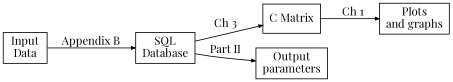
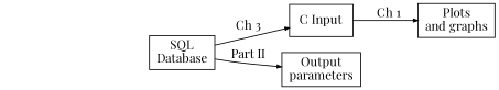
  digraph {
    fontname="Playfair Display"
    rankdir=LR
    node [fontname="Playfair Display" shape=box]
    edge [arrowsize=0.5 fontname="Playfair Display"]
-   "Input\nData"
    "SQL\nDatabase"
-   "C Matrix"
+   "C Matrix" [label="C Input"]
    "Output\nparameters"
    "Plots\nand graphs"
-   "Input\nData" -> "SQL\nDatabase" [label="Appendix B"]
    "SQL\nDatabase" -> "C Matrix" [label="Ch 3"]
    "SQL\nDatabase" -> "Output\nparameters" [label="Part II"]
    "C Matrix" -> "Plots\nand graphs" [label="Ch 1"]
  }
